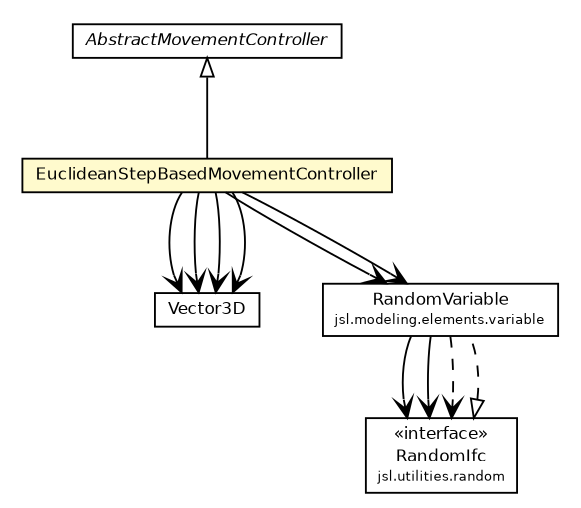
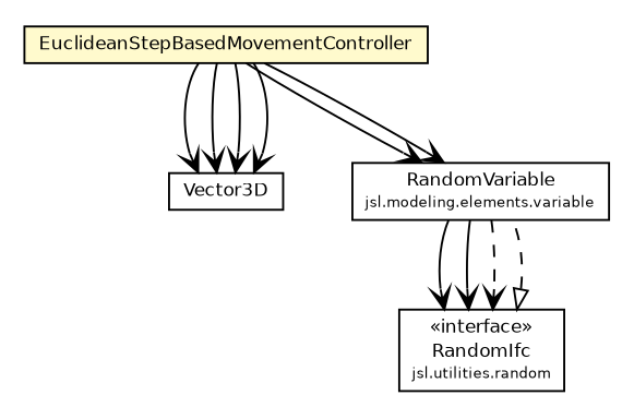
  digraph {
    nodesep=0.25
    ranksep=0.5
    node [fontcolor=black fontname=Helvetica fontsize=9.0 shape=plaintext]
    edge [arrowhead=open color=black fontcolor=black fontname=Helvetica fontsize=10.0 headport=p labelfontname=Helvetica labelfontsize=10 tailport=p]
    n1 [label=<<table title="jsl.modeling.elements.spatial.Vector3D" border="0" cellborder="1" cellspacing="0" cellpadding="2" port="p" href="./Vector3D.html"> 		<tr><td><table border="0" cellspacing="0" cellpadding="1"> <tr><td align="center" balign="center"> Vector3D </td></tr> 		</table></td></tr> 		</table>>]
    n2 [label=<<table title="jsl.modeling.elements.spatial.EuclideanStepBasedMovementController" border="0" cellborder="1" cellspacing="0" cellpadding="2" port="p" bgcolor="lemonChiffon" href="./EuclideanStepBasedMovementController.html"> 		<tr><td><table border="0" cellspacing="0" cellpadding="1"> <tr><td align="center" balign="center"> EuclideanStepBasedMovementController </td></tr> 		</table></td></tr> 		</table>>]
    n3 [label=<<table title="jsl.modeling.elements.variable.RandomVariable" border="0" cellborder="1" cellspacing="0" cellpadding="2" port="p" href="../variable/RandomVariable.html"> 		<tr><td><table border="0" cellspacing="0" cellpadding="1"> <tr><td align="center" balign="center"> RandomVariable </td></tr> <tr><td align="center" balign="center"><font point-size="7.0"> jsl.modeling.elements.variable </font></td></tr> 		</table></td></tr> 		</table>>]
    n4 [label=<<table title="jsl.utilities.random.RandomIfc" border="0" cellborder="1" cellspacing="0" cellpadding="2" port="p" href="../../../utilities/random/RandomIfc.html"> 		<tr><td><table border="0" cellspacing="0" cellpadding="1"> <tr><td align="center" balign="center"> &#171;interface&#187; </td></tr> <tr><td align="center" balign="center"> RandomIfc </td></tr> <tr><td align="center" balign="center"><font point-size="7.0"> jsl.utilities.random </font></td></tr> 		</table></td></tr> 		</table>>]
-   n5 [label=<<table title="jsl.modeling.elements.spatial.AbstractMovementController" border="0" cellborder="1" cellspacing="0" cellpadding="2" port="p" href="./AbstractMovementController.html"> 		<tr><td><table border="0" cellspacing="0" cellpadding="1"> <tr><td align="center" balign="center"><font face="Helvetica-Oblique"> AbstractMovementController </font></td></tr> 		</table></td></tr> 		</table>>]
    n2 -> n1
    n2 -> n1
    n2 -> n1
    n2 -> n1
    n2 -> n3
    n2 -> n3
    n3 -> n4
    n3 -> n4
    n3 -> n4 [style=dashed]
    n4 -> n3 [arrowtail=empty dir=back fontsize=10 style=dashed arrowhead="" color="" fontcolor=""]
-   n5 -> n2 [arrowtail=empty dir=back fontsize=10 arrowhead="" color="" fontcolor=""]
  }
